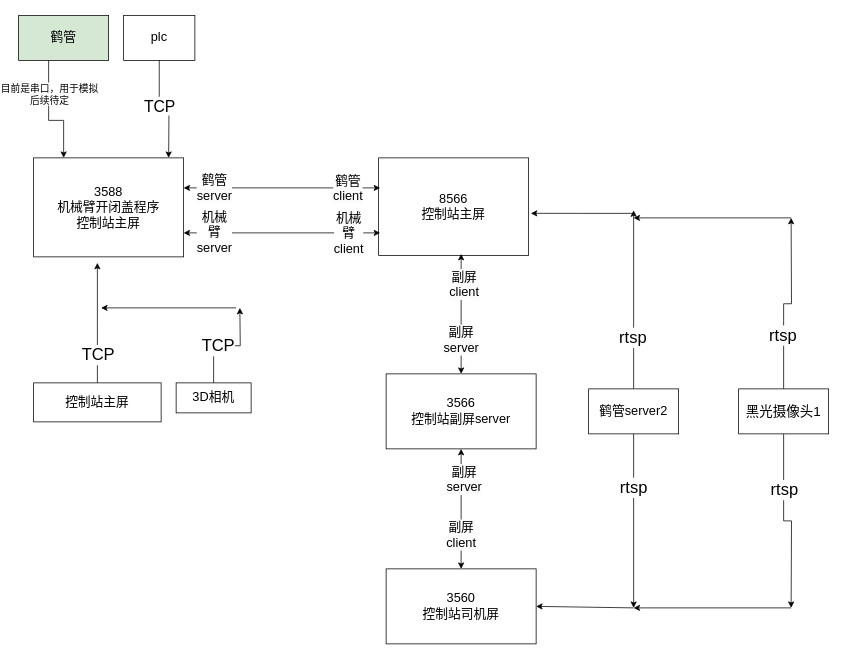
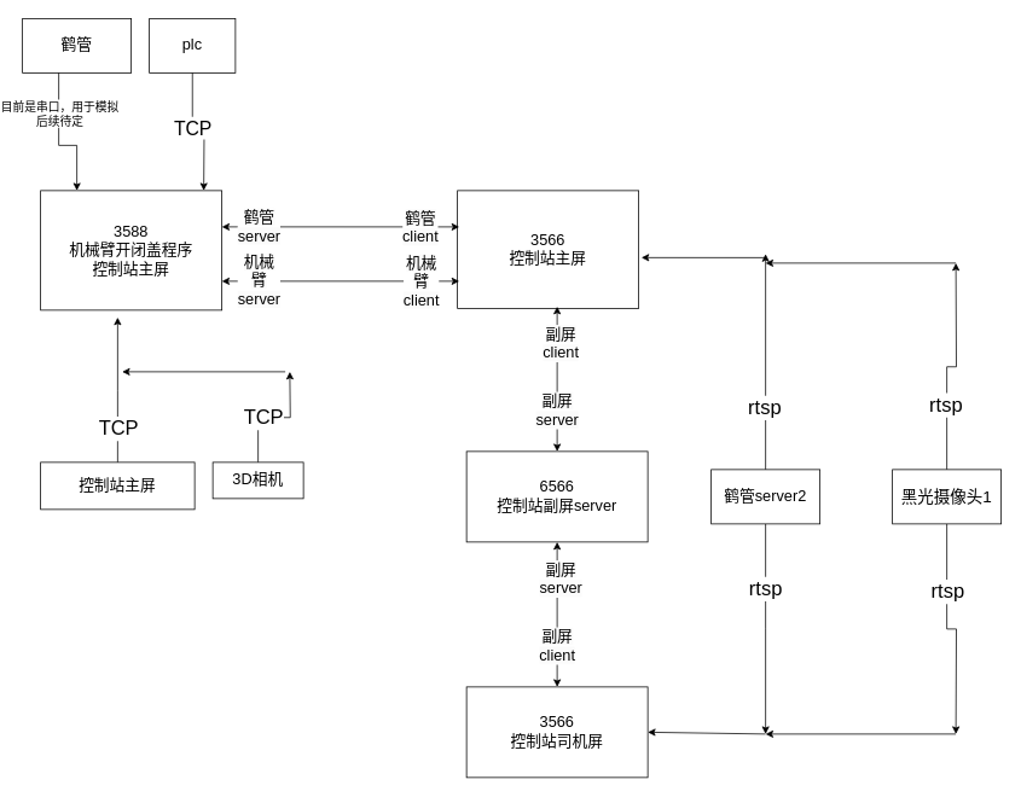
  <mxCell id="0" />
  <mxCell id="1" parent="0" />
  <mxCell id="2" value="3588&lt;div&gt;机械臂开闭盖程序&lt;/div&gt;&lt;div&gt;控制站主屏&lt;/div&gt;" style="rounded=0;whiteSpace=wrap;html=1;fontSize=17;" vertex="1" parent="1"><mxGeometry x="40" y="210" width="200" height="132" as="geometry" /></mxCell>
- <mxCell id="3" value="8566&lt;br&gt;&lt;div&gt;控制站主屏&lt;/div&gt;" style="rounded=0;whiteSpace=wrap;html=1;fontSize=17;" vertex="1" parent="1"><mxGeometry x="500" y="210" width="200" height="130" as="geometry" /></mxCell>
- <mxCell id="4" value="3566&lt;br&gt;&lt;div&gt;控制站副屏server&lt;/div&gt;" style="rounded=0;whiteSpace=wrap;html=1;fontSize=17;" vertex="1" parent="1"><mxGeometry x="510" y="498" width="200" height="100" as="geometry" /></mxCell>
- <mxCell id="5" value="3560&lt;br&gt;&lt;div&gt;控制站司机屏&lt;/div&gt;" style="rounded=0;whiteSpace=wrap;html=1;fontSize=17;" vertex="1" parent="1"><mxGeometry x="510" y="758" width="200" height="100" as="geometry" /></mxCell>
+ <mxCell id="3" value="3566&lt;br&gt;&lt;div&gt;控制站主屏&lt;/div&gt;" style="rounded=0;whiteSpace=wrap;html=1;fontSize=17;" vertex="1" parent="1"><mxGeometry x="500" y="210" width="200" height="130" as="geometry" /></mxCell>
+ <mxCell id="4" value="6566&lt;br&gt;&lt;div&gt;控制站副屏server&lt;/div&gt;" style="rounded=0;whiteSpace=wrap;html=1;fontSize=17;" vertex="1" parent="1"><mxGeometry x="510" y="498" width="200" height="100" as="geometry" /></mxCell>
+ <mxCell id="5" value="3566&lt;br&gt;&lt;div&gt;控制站司机屏&lt;/div&gt;" style="rounded=0;whiteSpace=wrap;html=1;fontSize=17;" vertex="1" parent="1"><mxGeometry x="510" y="758" width="200" height="100" as="geometry" /></mxCell>
  <mxCell id="6" style="edgeStyle=orthogonalEdgeStyle;rounded=0;orthogonalLoop=1;jettySize=auto;html=1;" edge="1" parent="1" source="10"><mxGeometry relative="1" as="geometry"><mxPoint x="1050" y="290" as="targetPoint" /></mxGeometry></mxCell>
  <mxCell id="7" value="rtsp" style="edgeLabel;html=1;align=center;verticalAlign=middle;resizable=0;points=[];fontSize=22;" vertex="1" connectable="0" parent="6"><mxGeometry x="-0.274" y="2" relative="1" as="geometry"><mxPoint y="15" as="offset" /></mxGeometry></mxCell>
  <mxCell id="8" style="edgeStyle=orthogonalEdgeStyle;rounded=0;orthogonalLoop=1;jettySize=auto;html=1;" edge="1" parent="1" source="10"><mxGeometry relative="1" as="geometry"><mxPoint x="1050" y="810" as="targetPoint" /></mxGeometry></mxCell>
  <mxCell id="9" value="rtsp" style="edgeLabel;html=1;align=center;verticalAlign=middle;resizable=0;points=[];fontSize=22;" vertex="1" connectable="0" parent="8"><mxGeometry x="-0.389" relative="1" as="geometry"><mxPoint as="offset" /></mxGeometry></mxCell>
  <mxCell id="10" value="黑光摄像头1" style="rounded=0;whiteSpace=wrap;html=1;fontSize=18;" vertex="1" parent="1"><mxGeometry x="980" y="518" width="120" height="60" as="geometry" /></mxCell>
  <mxCell id="11" style="edgeStyle=orthogonalEdgeStyle;rounded=0;orthogonalLoop=1;jettySize=auto;html=1;" edge="1" parent="1" source="15"><mxGeometry relative="1" as="geometry"><mxPoint x="840" y="280" as="targetPoint" /></mxGeometry></mxCell>
  <mxCell id="12" value="rtsp" style="edgeLabel;html=1;align=center;verticalAlign=middle;resizable=0;points=[];fontSize=22;" vertex="1" connectable="0" parent="11"><mxGeometry x="-0.421" y="2" relative="1" as="geometry"><mxPoint as="offset" /></mxGeometry></mxCell>
  <mxCell id="13" style="edgeStyle=orthogonalEdgeStyle;rounded=0;orthogonalLoop=1;jettySize=auto;html=1;" edge="1" parent="1" source="15"><mxGeometry relative="1" as="geometry"><mxPoint x="840" y="810" as="targetPoint" /></mxGeometry></mxCell>
  <mxCell id="14" value="rtsp" style="edgeLabel;html=1;align=center;verticalAlign=middle;resizable=0;points=[];fontSize=22;" vertex="1" connectable="0" parent="13"><mxGeometry x="-0.389" y="-1" relative="1" as="geometry"><mxPoint as="offset" /></mxGeometry></mxCell>
  <mxCell id="15" value="鹤管server2" style="rounded=0;whiteSpace=wrap;html=1;fontSize=17;" vertex="1" parent="1"><mxGeometry x="780" y="518" width="120" height="60" as="geometry" /></mxCell>
  <mxCell id="16" value="" style="endArrow=classic;startArrow=classic;html=1;rounded=0;" edge="1" parent="1" source="4"><mxGeometry width="50" height="50" relative="1" as="geometry"><mxPoint x="560" y="388" as="sourcePoint" /><mxPoint x="610" y="338" as="targetPoint" /></mxGeometry></mxCell>
  <mxCell id="17" value="&lt;span style=&quot;font-size: 17px; text-wrap: wrap; background-color: rgb(251, 251, 251);&quot;&gt;副屏client&lt;/span&gt;" style="edgeLabel;html=1;align=center;verticalAlign=middle;resizable=0;points=[];" vertex="1" connectable="0" parent="16"><mxGeometry x="0.5" y="-3" relative="1" as="geometry"><mxPoint as="offset" /></mxGeometry></mxCell>
  <mxCell id="18" value="&lt;span style=&quot;font-size: 17px; text-wrap: wrap; background-color: rgb(251, 251, 251);&quot;&gt;副屏server&lt;/span&gt;" style="edgeLabel;html=1;align=center;verticalAlign=middle;resizable=0;points=[];" vertex="1" connectable="0" parent="16"><mxGeometry x="-0.425" y="1" relative="1" as="geometry"><mxPoint as="offset" /></mxGeometry></mxCell>
  <mxCell id="19" value="" style="endArrow=classic;startArrow=classic;html=1;rounded=0;" edge="1" parent="1"><mxGeometry width="50" height="50" relative="1" as="geometry"><mxPoint x="610" y="758" as="sourcePoint" /><mxPoint x="610" y="598" as="targetPoint" /></mxGeometry></mxCell>
  <mxCell id="20" value="&lt;span style=&quot;font-size: 17px; text-wrap: wrap; background-color: rgb(251, 251, 251);&quot;&gt;副屏&lt;/span&gt;&lt;span style=&quot;font-size: 17px; text-wrap: wrap; background-color: rgb(251, 251, 251);&quot;&gt;server&lt;/span&gt;" style="edgeLabel;html=1;align=center;verticalAlign=middle;resizable=0;points=[];" vertex="1" connectable="0" parent="19"><mxGeometry x="0.5" y="-3" relative="1" as="geometry"><mxPoint as="offset" /></mxGeometry></mxCell>
  <mxCell id="21" value="&lt;span style=&quot;font-size: 17px; text-wrap: wrap; background-color: rgb(251, 251, 251);&quot;&gt;副屏&lt;/span&gt;&lt;span style=&quot;font-size: 17px; text-wrap: wrap; background-color: rgb(251, 251, 251);&quot;&gt;client&lt;/span&gt;" style="edgeLabel;html=1;align=center;verticalAlign=middle;resizable=0;points=[];" vertex="1" connectable="0" parent="19"><mxGeometry x="-0.425" y="1" relative="1" as="geometry"><mxPoint as="offset" /></mxGeometry></mxCell>
  <mxCell id="22" value="" style="endArrow=classic;startArrow=classic;html=1;rounded=0;entryX=0.01;entryY=0.308;entryDx=0;entryDy=0;entryPerimeter=0;" edge="1" parent="1" target="3"><mxGeometry width="50" height="50" relative="1" as="geometry"><mxPoint x="240" y="250" as="sourcePoint" /><mxPoint x="490" y="250" as="targetPoint" /></mxGeometry></mxCell>
  <mxCell id="23" value="&lt;span style=&quot;font-size: 17px; text-wrap: wrap; background-color: rgb(251, 251, 251);&quot;&gt;鹤管server&lt;/span&gt;" style="edgeLabel;html=1;align=center;verticalAlign=middle;resizable=0;points=[];" vertex="1" connectable="0" parent="22"><mxGeometry x="-0.779" y="1" relative="1" as="geometry"><mxPoint x="11" as="offset" /></mxGeometry></mxCell>
  <mxCell id="24" value="&lt;span style=&quot;font-size: 17px; text-wrap: wrap; background-color: rgb(251, 251, 251);&quot;&gt;鹤管client&lt;/span&gt;" style="edgeLabel;html=1;align=center;verticalAlign=middle;resizable=0;points=[];" vertex="1" connectable="0" parent="22"><mxGeometry x="0.672" relative="1" as="geometry"><mxPoint as="offset" /></mxGeometry></mxCell>
  <mxCell id="25" value="" style="endArrow=classic;startArrow=classic;html=1;rounded=0;entryX=0.01;entryY=0.308;entryDx=0;entryDy=0;entryPerimeter=0;" edge="1" parent="1"><mxGeometry width="50" height="50" relative="1" as="geometry"><mxPoint x="240" y="310" as="sourcePoint" /><mxPoint x="502" y="310" as="targetPoint" /></mxGeometry></mxCell>
  <mxCell id="26" value="&lt;span style=&quot;font-size: 17px; text-wrap: wrap; background-color: rgb(251, 251, 251);&quot;&gt;机械臂server&lt;/span&gt;" style="edgeLabel;html=1;align=center;verticalAlign=middle;resizable=0;points=[];imageWidth=30;" vertex="1" connectable="0" parent="25"><mxGeometry x="-0.779" y="1" relative="1" as="geometry"><mxPoint x="11" as="offset" /></mxGeometry></mxCell>
  <mxCell id="27" value="&lt;span style=&quot;font-size: 17px; text-wrap: wrap; background-color: rgb(251, 251, 251);&quot;&gt;机械臂client&lt;/span&gt;" style="edgeLabel;html=1;align=center;verticalAlign=middle;resizable=0;points=[];" vertex="1" connectable="0" parent="25"><mxGeometry x="0.672" relative="1" as="geometry"><mxPoint as="offset" /></mxGeometry></mxCell>
  <mxCell id="28" value="" style="endArrow=classic;html=1;rounded=0;entryX=1.015;entryY=0.569;entryDx=0;entryDy=0;entryPerimeter=0;" edge="1" parent="1" target="3"><mxGeometry width="50" height="50" relative="1" as="geometry"><mxPoint x="840" y="284" as="sourcePoint" /><mxPoint x="830" y="250" as="targetPoint" /></mxGeometry></mxCell>
  <mxCell id="29" value="" style="endArrow=classic;html=1;rounded=0;" edge="1" parent="1"><mxGeometry width="50" height="50" relative="1" as="geometry"><mxPoint x="1050" y="290" as="sourcePoint" /><mxPoint x="840" y="290" as="targetPoint" /></mxGeometry></mxCell>
  <mxCell id="30" value="" style="endArrow=classic;html=1;rounded=0;entryX=1;entryY=0.5;entryDx=0;entryDy=0;" edge="1" parent="1" target="5"><mxGeometry width="50" height="50" relative="1" as="geometry"><mxPoint x="840" y="810" as="sourcePoint" /><mxPoint x="810" y="790" as="targetPoint" /></mxGeometry></mxCell>
  <mxCell id="31" value="" style="endArrow=classic;html=1;rounded=0;" edge="1" parent="1"><mxGeometry width="50" height="50" relative="1" as="geometry"><mxPoint x="1050" y="810" as="sourcePoint" /><mxPoint x="840" y="810" as="targetPoint" /></mxGeometry></mxCell>
  <mxCell id="32" style="edgeStyle=orthogonalEdgeStyle;rounded=0;orthogonalLoop=1;jettySize=auto;html=1;" edge="1" parent="1" source="34"><mxGeometry relative="1" as="geometry"><mxPoint x="125" y="350" as="targetPoint" /></mxGeometry></mxCell>
  <mxCell id="33" value="TCP" style="edgeLabel;html=1;align=center;verticalAlign=middle;resizable=0;points=[];fontSize=22;" vertex="1" connectable="0" parent="32"><mxGeometry x="-0.526" relative="1" as="geometry"><mxPoint as="offset" /></mxGeometry></mxCell>
  <mxCell id="34" value="控制站主屏" style="rounded=0;whiteSpace=wrap;html=1;fontSize=17;" vertex="1" parent="1"><mxGeometry x="40" y="510" width="170" height="52" as="geometry" /></mxCell>
  <mxCell id="35" style="edgeStyle=orthogonalEdgeStyle;rounded=0;orthogonalLoop=1;jettySize=auto;html=1;" edge="1" parent="1" source="37"><mxGeometry relative="1" as="geometry"><mxPoint x="315" y="410" as="targetPoint" /></mxGeometry></mxCell>
  <mxCell id="36" value="TCP" style="edgeLabel;html=1;align=center;verticalAlign=middle;resizable=0;points=[];fontSize=22;" vertex="1" connectable="0" parent="35"><mxGeometry x="-0.184" relative="1" as="geometry"><mxPoint as="offset" /></mxGeometry></mxCell>
  <mxCell id="37" value="3D相机" style="rounded=0;whiteSpace=wrap;html=1;fontSize=17;" vertex="1" parent="1"><mxGeometry x="230" y="510" width="100" height="40" as="geometry" /></mxCell>
  <mxCell id="38" value="" style="endArrow=classic;html=1;rounded=0;" edge="1" parent="1"><mxGeometry width="50" height="50" relative="1" as="geometry"><mxPoint x="310" y="410" as="sourcePoint" /><mxPoint x="130" y="410" as="targetPoint" /></mxGeometry></mxCell>
- <mxCell id="39" value="鹤管" style="rounded=0;whiteSpace=wrap;html=1;fontSize=17;fillColor=#d5e8d4;" vertex="1" parent="1"><mxGeometry x="20" y="20" width="120" height="60" as="geometry" /></mxCell>
+ <mxCell id="39" value="鹤管" style="rounded=0;whiteSpace=wrap;html=1;fontSize=17;" vertex="1" parent="1"><mxGeometry x="20" y="20" width="120" height="60" as="geometry" /></mxCell>
  <mxCell id="40" value="plc" style="rounded=0;whiteSpace=wrap;html=1;fontSize=17;" vertex="1" parent="1"><mxGeometry x="160" y="20" width="95" height="60" as="geometry" /></mxCell>
  <mxCell id="41" style="edgeStyle=orthogonalEdgeStyle;rounded=0;orthogonalLoop=1;jettySize=auto;html=1;entryX=0.3;entryY=0;entryDx=0;entryDy=0;entryPerimeter=0;" edge="1" parent="1"><mxGeometry relative="1" as="geometry"><mxPoint x="60" y="80" as="sourcePoint" /><mxPoint x="80" y="210" as="targetPoint" /><Array as="points"><mxPoint x="60" y="160" /><mxPoint x="80" y="160" /></Array></mxGeometry></mxCell>
  <mxCell id="42" value="目前是串口，用于模拟&lt;div style=&quot;font-size: 13px;&quot;&gt;后续待定&lt;/div&gt;" style="edgeLabel;html=1;align=center;verticalAlign=middle;resizable=0;points=[];fontSize=13;" vertex="1" connectable="0" parent="41"><mxGeometry x="-0.631" y="1" relative="1" as="geometry"><mxPoint x="-1" y="16" as="offset" /></mxGeometry></mxCell>
  <mxCell id="43" style="edgeStyle=orthogonalEdgeStyle;rounded=0;orthogonalLoop=1;jettySize=auto;html=1;" edge="1" parent="1" source="40"><mxGeometry relative="1" as="geometry"><mxPoint x="220" y="210" as="targetPoint" /></mxGeometry></mxCell>
  <mxCell id="44" value="TCP" style="edgeLabel;html=1;align=center;verticalAlign=middle;resizable=0;points=[];fontSize=21;" vertex="1" connectable="0" parent="43"><mxGeometry x="-0.157" relative="1" as="geometry"><mxPoint as="offset" /></mxGeometry></mxCell>
